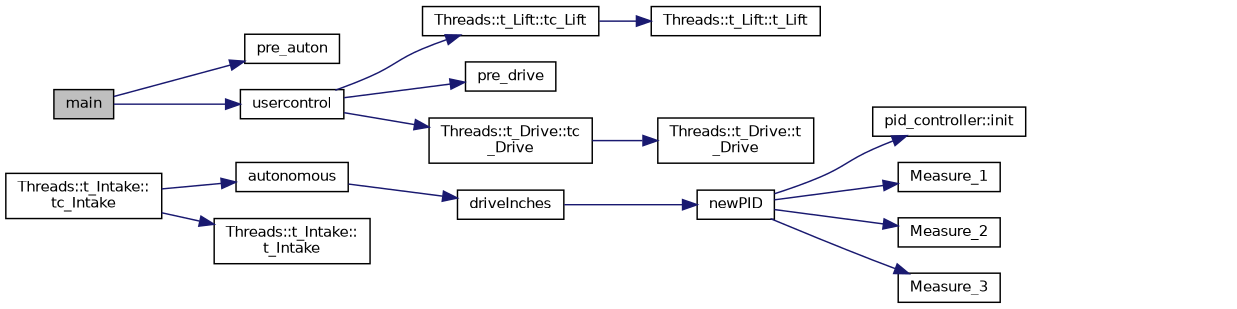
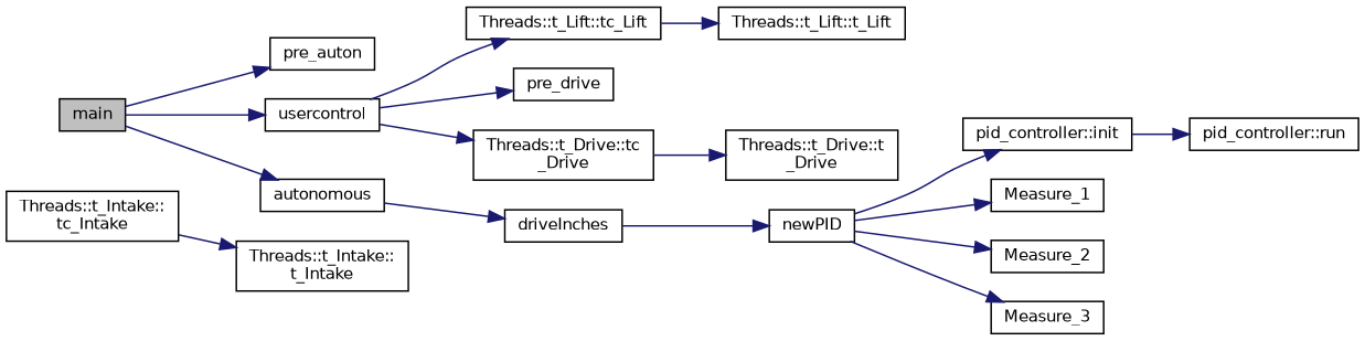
  digraph {
    rankdir=LR
    node [color=black fillcolor=white fontname=Helvetica fontsize=10 shape=record style=filled]
    edge [color=midnightblue fontname=Helvetica fontsize=10 labelfontname=Helvetica labelfontsize=10 style=solid]
    n1 [fillcolor=grey75 fontcolor=black height=0.2 label=main width=0.4]
    n2 [height=0.2 label=autonomous width=0.4]
    n3 [height=0.2 label=pre_auton width=0.4]
    n4 [height=0.2 label=usercontrol width=0.4]
    n5 [height=0.2 label=driveInches width=0.4]
    n6 [height=0.2 label=pre_drive width=0.4]
    n7 [height=0.2 label="Threads::t_Drive::tc\l_Drive" width=0.4]
    n8 [height=0.2 label="Threads::t_Lift::tc_Lift" width=0.4]
    n9 [height=0.2 label=newPID width=0.4]
    n10 [height=0.2 label="pid_controller::init" width=0.4]
    n11 [height=0.2 label=Measure_1 width=0.4]
    n12 [height=0.2 label=Measure_2 width=0.4]
    n13 [height=0.2 label=Measure_3 width=0.4]
+   n14 [height=0.2 label="pid_controller::run" width=0.4]
    n15 [height=0.2 label="Threads::t_Drive::t\l_Drive" width=0.4]
    n16 [height=0.2 label="Threads::t_Intake::\ltc_Intake" width=0.4]
    n17 [height=0.2 label="Threads::t_Intake::\lt_Intake" width=0.4]
    n18 [height=0.2 label="Threads::t_Lift::t_Lift" width=0.4]
-   n16 -> n2
+   n1 -> n2
    n1 -> n3
    n1 -> n4
    n2 -> n5
    n4 -> n6
    n4 -> n7
    n4 -> n8
    n5 -> n9
    n7 -> n15
    n8 -> n18
    n9 -> n10
    n9 -> n11
    n9 -> n12
    n9 -> n13
+   n10 -> n14
    n16 -> n17
  }
